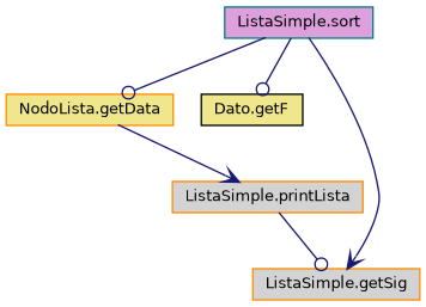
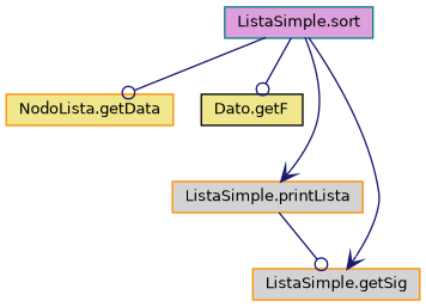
  digraph {
    rankdir=TB
    node [color=darkorange fillcolor=khaki fontname=Helvetica fontsize=10 shape=record style=filled]
    edge [arrowhead=odot color=midnightblue fontname=Helvetica fontsize=10 labelfontname=Helvetica labelfontsize=10 style=solid]
    n1 [color=teal fillcolor=plum fontcolor=black height=0.2 label="ListaSimple.sort" width=0.4]
    n2 [height=0.2 label="NodoLista.getData" width=0.4]
    n3 [color=black height=0.2 label="Dato.getF" width=0.4]
    n4 [fillcolor=lightgrey height=0.2 label="ListaSimple.getSig" width=0.4]
    n5 [fillcolor=lightgrey height=0.2 label="ListaSimple.printLista" width=0.4]
    n1 -> n2
    n1 -> n3
    n1 -> n4 [arrowhead=vee]
-   n2 -> n5 [arrowhead=vee]
+   n1 -> n5 [arrowhead=vee]
    n5 -> n4
  }
